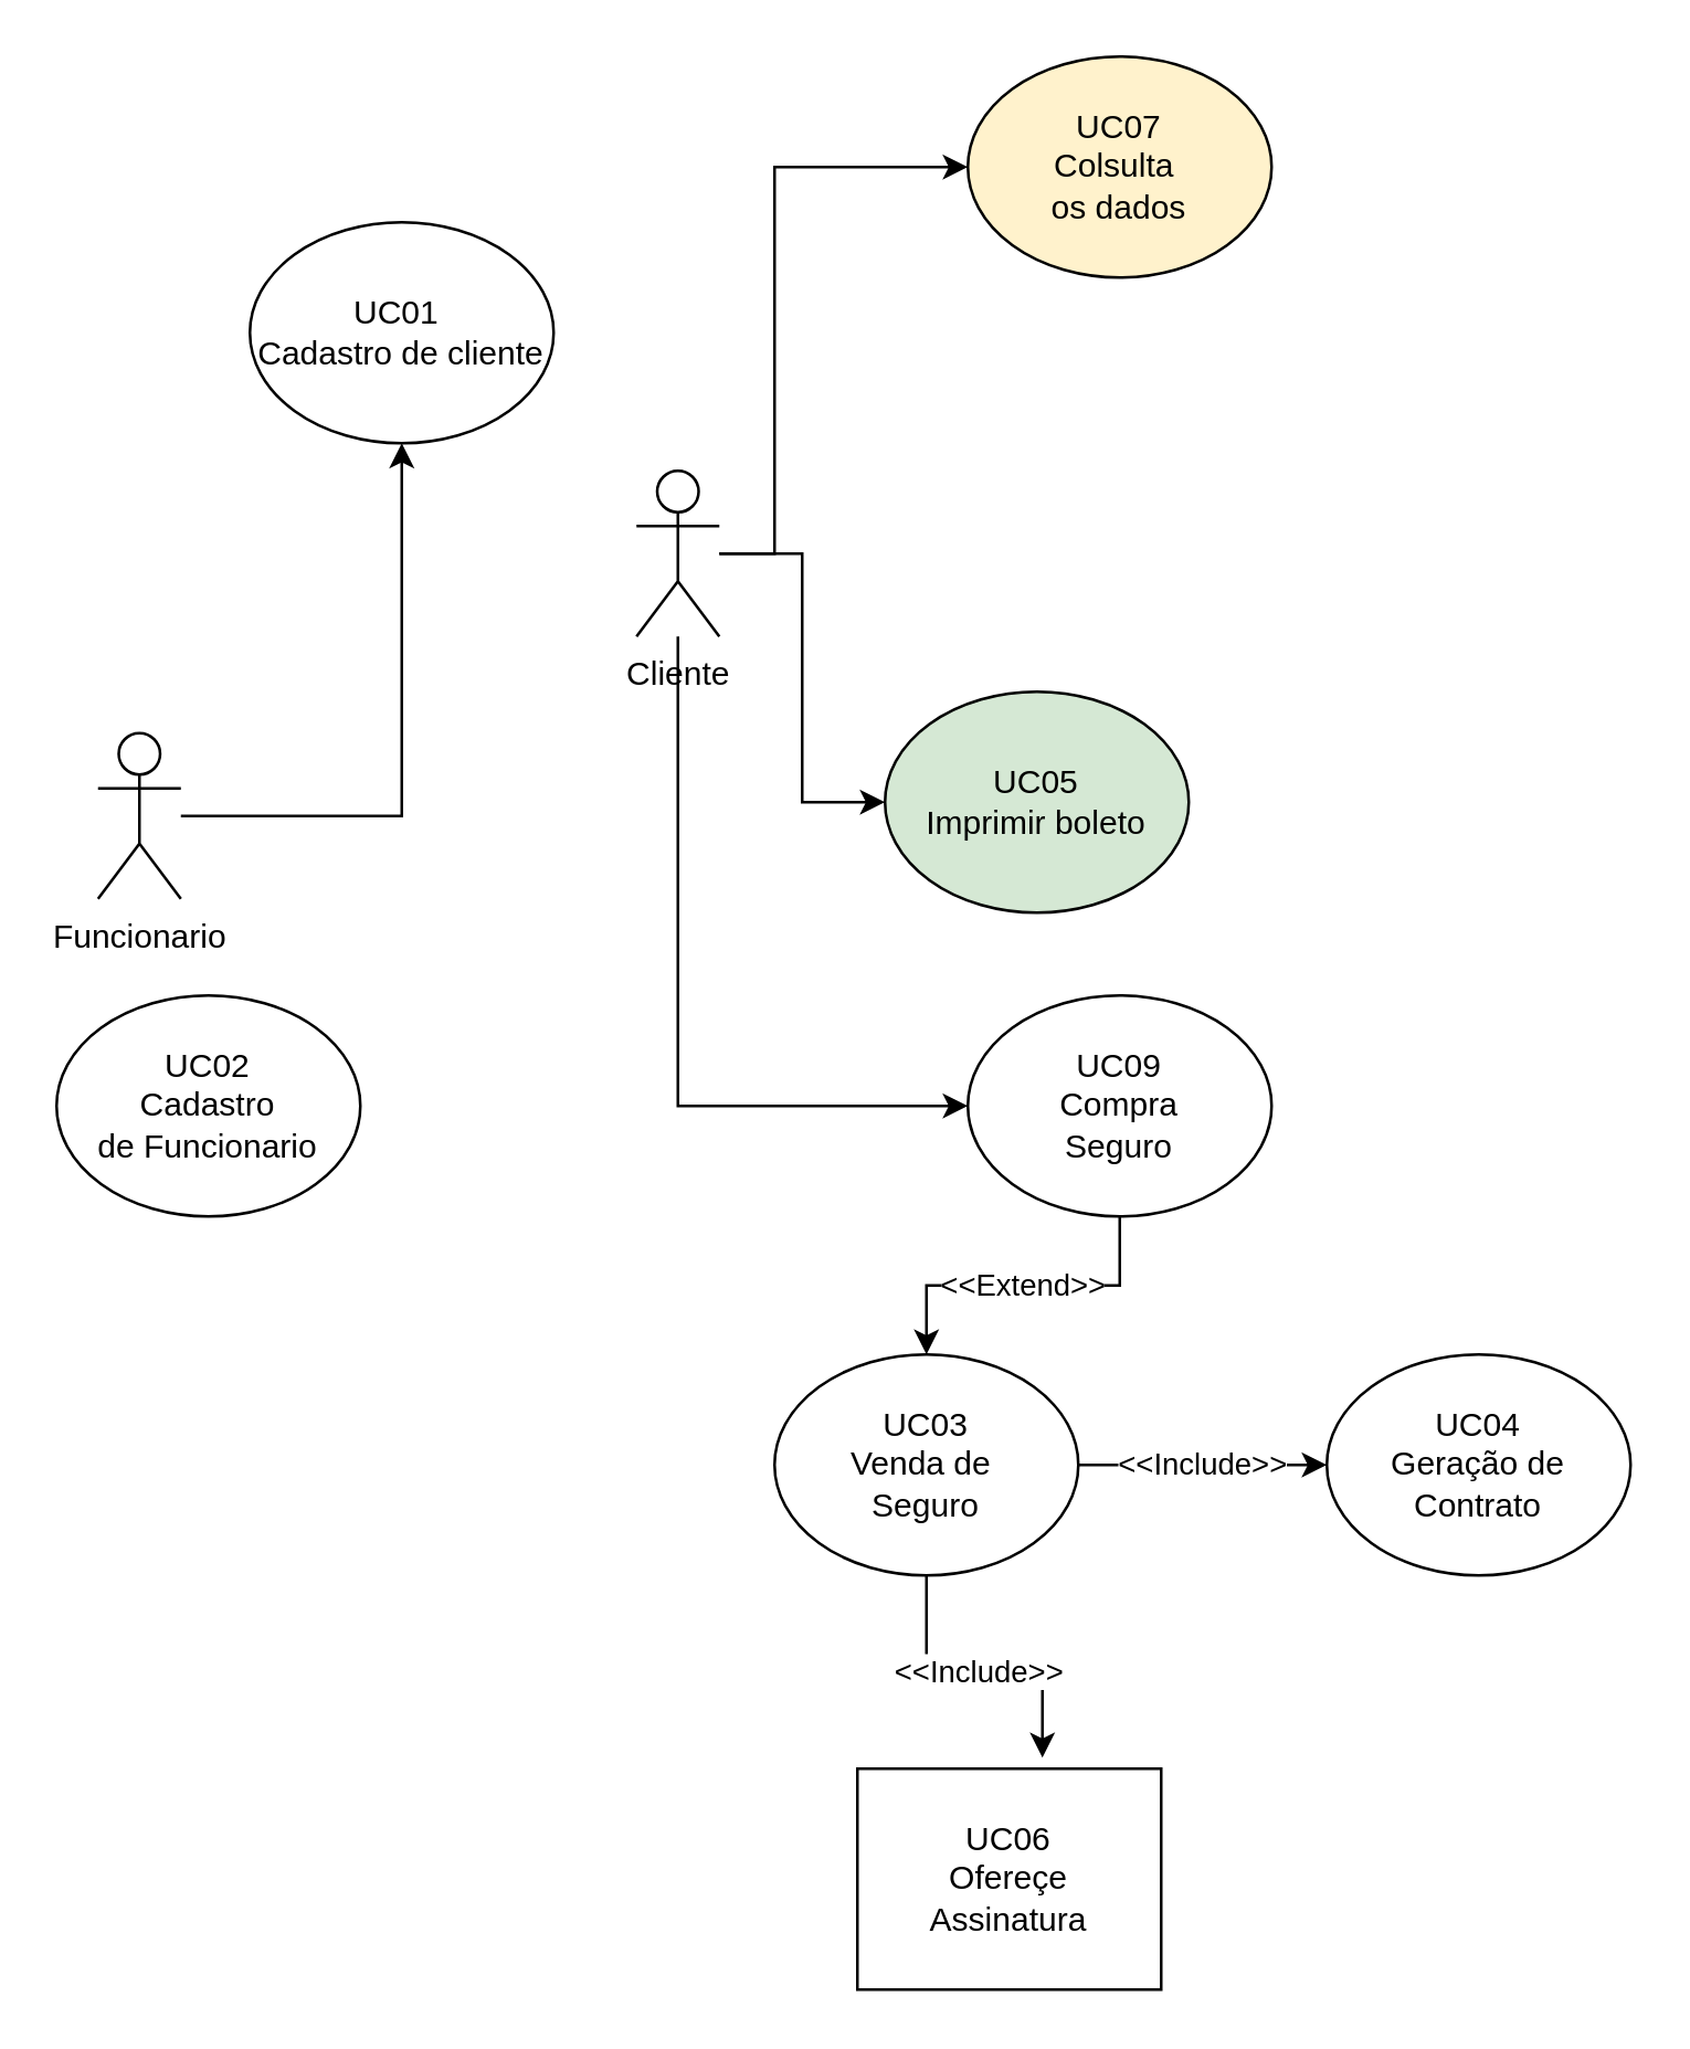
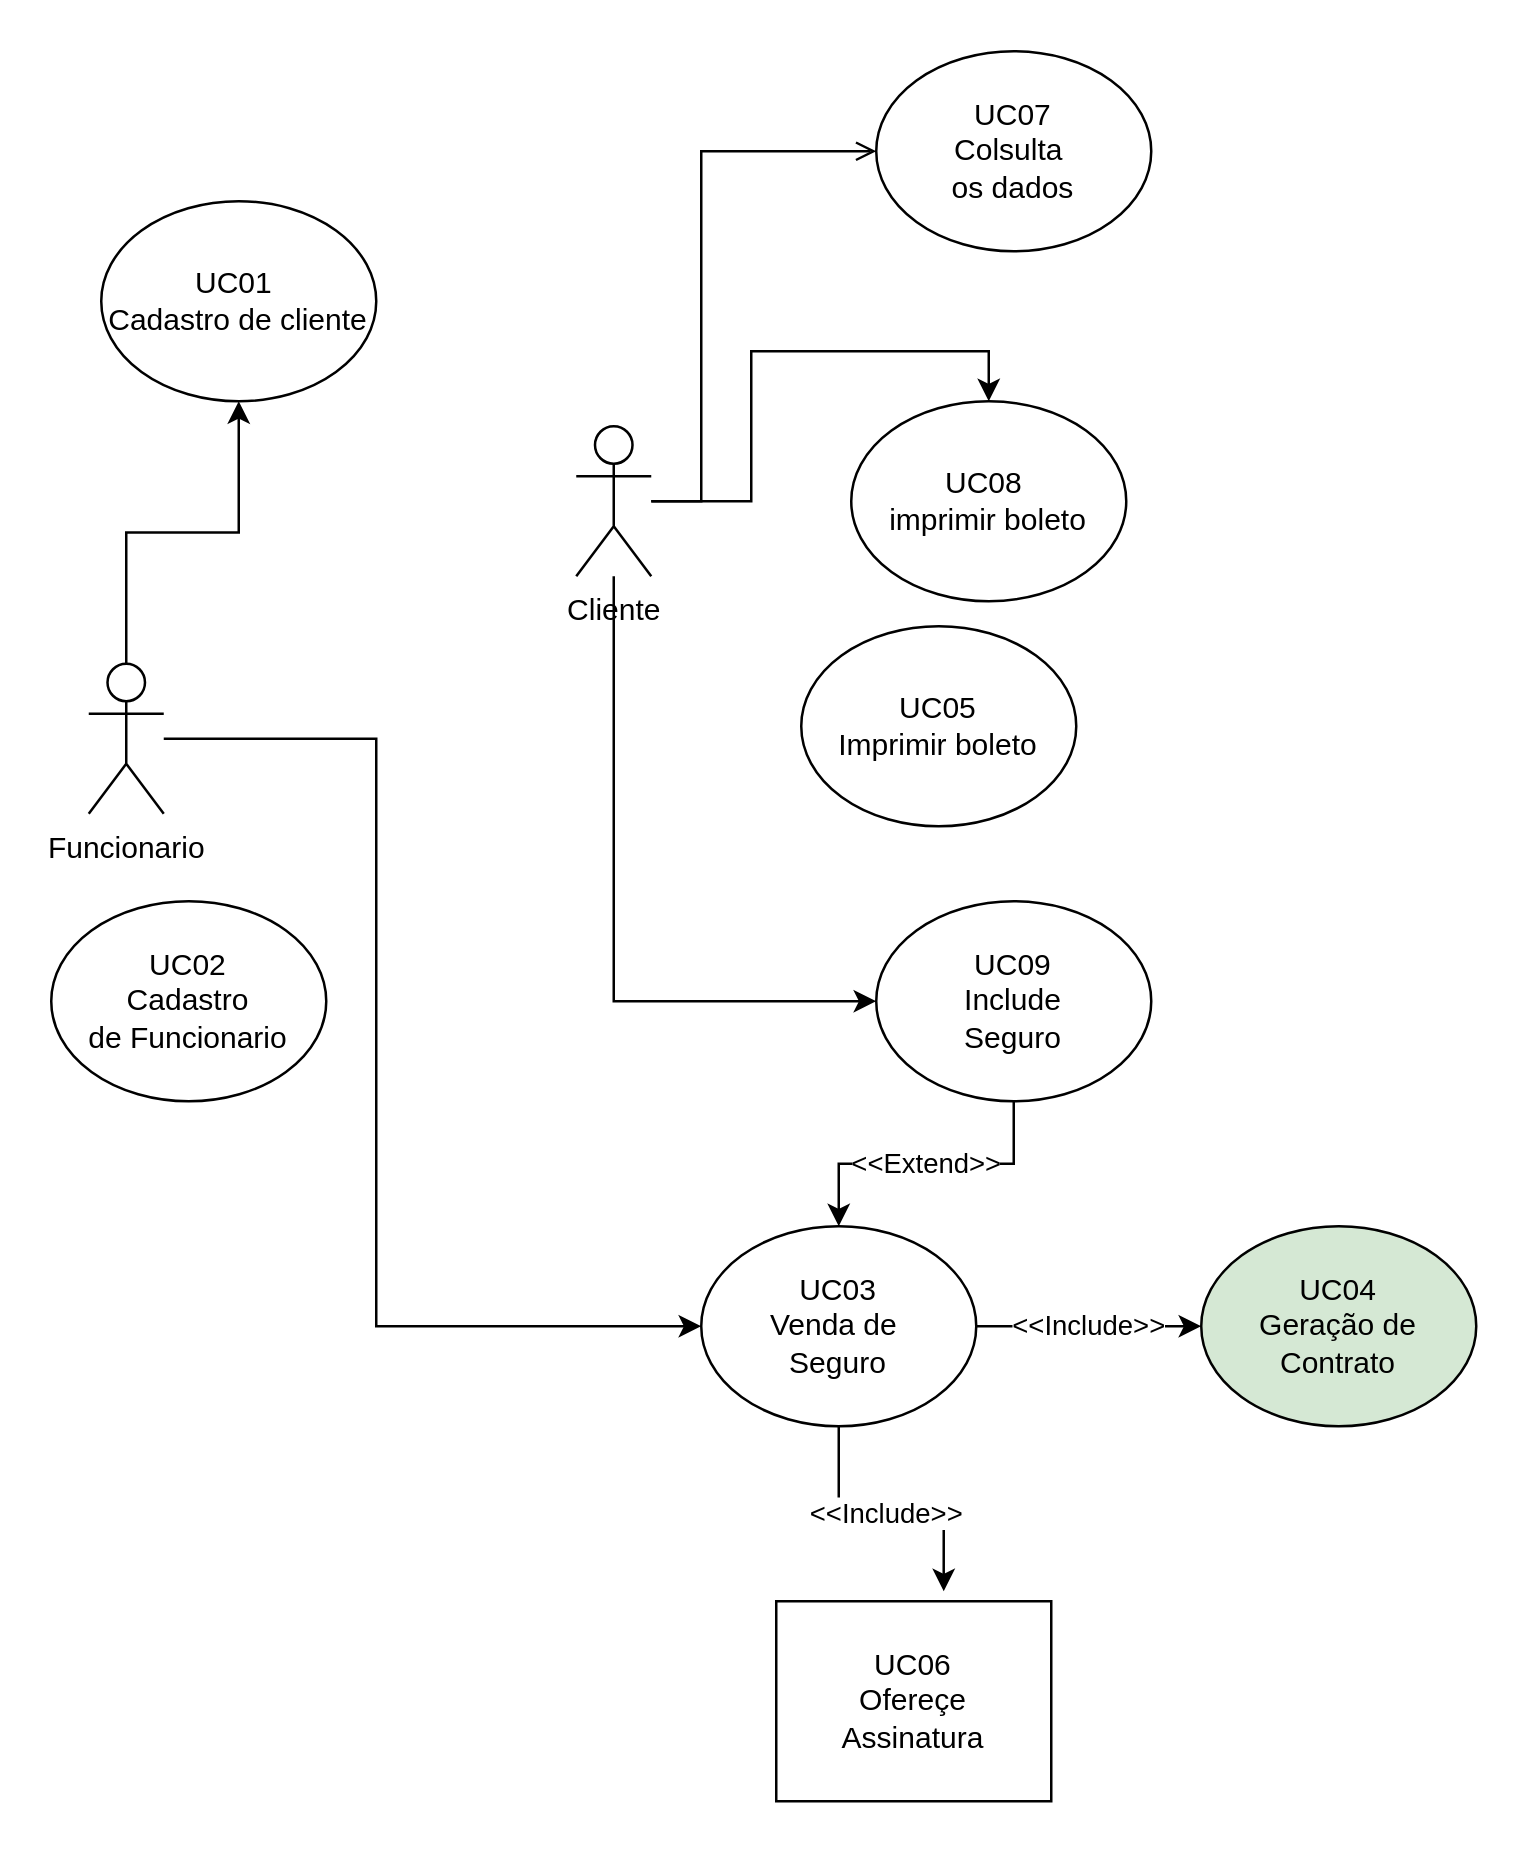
  <mxCell id="0" />
  <mxCell id="1" parent="0" />
+ <mxCell id="2" style="edgeStyle=orthogonalEdgeStyle;rounded=0;orthogonalLoop=1;jettySize=auto;html=1;" edge="1" parent="1" source="4" target="9"><mxGeometry relative="1" as="geometry"><mxPoint x="145" y="541" as="targetPoint" /><Array as="points"><mxPoint x="150" y="530" /></Array></mxGeometry></mxCell>
  <mxCell id="3" style="edgeStyle=orthogonalEdgeStyle;rounded=0;orthogonalLoop=1;jettySize=auto;html=1;entryX=0.5;entryY=1;entryDx=0;entryDy=0;" edge="1" parent="1" source="4" target="19"><mxGeometry relative="1" as="geometry" /></mxCell>
  <mxCell id="4" value="Funcionario" style="shape=umlActor;verticalLabelPosition=bottom;verticalAlign=top;html=1;outlineConnect=0;" vertex="1" parent="1"><mxGeometry x="35" y="265" width="30" height="60" as="geometry" /></mxCell>
+ <mxCell id="5" value="UC08&amp;nbsp;&lt;br&gt;imprimir boleto" style="ellipse;whiteSpace=wrap;html=1;align=center;" vertex="1" parent="1"><mxGeometry x="340" y="160" width="110" height="80" as="geometry" /></mxCell>
  <mxCell id="6" value="UC02&lt;br&gt;Cadastro&lt;br&gt;de Funcionario" style="ellipse;whiteSpace=wrap;html=1;align=center;" vertex="1" parent="1"><mxGeometry x="20" y="360" width="110" height="80" as="geometry" /></mxCell>
  <mxCell id="7" value="&amp;lt;&amp;lt;Include&amp;gt;&amp;gt;" style="edgeStyle=orthogonalEdgeStyle;rounded=0;orthogonalLoop=1;jettySize=auto;html=1;" edge="1" parent="1" source="9"><mxGeometry relative="1" as="geometry"><mxPoint x="480" y="530" as="targetPoint" /></mxGeometry></mxCell>
  <mxCell id="8" value="&amp;lt;&amp;lt;Include&amp;gt;&amp;gt;" style="edgeStyle=orthogonalEdgeStyle;rounded=0;orthogonalLoop=1;jettySize=auto;html=1;entryX=0.609;entryY=-0.05;entryDx=0;entryDy=0;entryPerimeter=0;" edge="1" parent="1" source="9" target="17"><mxGeometry relative="1" as="geometry"><mxPoint x="350" y="650" as="targetPoint" /></mxGeometry></mxCell>
  <mxCell id="9" value="UC03&lt;br&gt;Venda de&amp;nbsp;&lt;br&gt;Seguro" style="ellipse;whiteSpace=wrap;html=1;align=center;" vertex="1" parent="1"><mxGeometry x="280" y="490" width="110" height="80" as="geometry" /></mxCell>
- <mxCell id="10" value="UC04&lt;br&gt;Geração de&lt;br&gt;Contrato" style="ellipse;whiteSpace=wrap;html=1;align=center;" vertex="1" parent="1"><mxGeometry x="480" y="490" width="110" height="80" as="geometry" /></mxCell>
- <mxCell id="12" style="edgeStyle=orthogonalEdgeStyle;rounded=0;orthogonalLoop=1;jettySize=auto;html=1;entryX=0;entryY=0.5;entryDx=0;entryDy=0;" edge="1" parent="1" source="15" target="16"><mxGeometry relative="1" as="geometry"><mxPoint x="300" y="290" as="targetPoint" /></mxGeometry></mxCell>
- <mxCell id="13" style="edgeStyle=orthogonalEdgeStyle;rounded=0;orthogonalLoop=1;jettySize=auto;html=1;" edge="1" parent="1" source="15" target="18"><mxGeometry relative="1" as="geometry"><mxPoint x="250" y="80" as="targetPoint" /><Array as="points"><mxPoint x="280" y="200" /><mxPoint x="280" y="60" /></Array></mxGeometry></mxCell>
+ <mxCell id="10" value="UC04&lt;br&gt;Geração de&lt;br&gt;Contrato" style="ellipse;whiteSpace=wrap;html=1;align=center;fillColor=#d5e8d4;" vertex="1" parent="1"><mxGeometry x="480" y="490" width="110" height="80" as="geometry" /></mxCell>
+ <mxCell id="11" style="edgeStyle=orthogonalEdgeStyle;rounded=0;orthogonalLoop=1;jettySize=auto;html=1;entryX=0.5;entryY=0;entryDx=0;entryDy=0;" edge="1" parent="1" source="15" target="5"><mxGeometry relative="1" as="geometry" /></mxCell>
+ <mxCell id="13" style="edgeStyle=orthogonalEdgeStyle;rounded=0;orthogonalLoop=1;jettySize=auto;html=1;endArrow=open;" edge="1" parent="1" source="15" target="18"><mxGeometry relative="1" as="geometry"><mxPoint x="250" y="80" as="targetPoint" /><Array as="points"><mxPoint x="280" y="200" /><mxPoint x="280" y="60" /></Array></mxGeometry></mxCell>
  <mxCell id="14" style="edgeStyle=orthogonalEdgeStyle;rounded=0;orthogonalLoop=1;jettySize=auto;html=1;" edge="1" parent="1" source="15" target="21"><mxGeometry relative="1" as="geometry"><Array as="points"><mxPoint x="245" y="400" /><mxPoint x="385" y="400" /></Array></mxGeometry></mxCell>
  <mxCell id="15" value="Cliente" style="shape=umlActor;verticalLabelPosition=bottom;verticalAlign=top;html=1;outlineConnect=0;" vertex="1" parent="1"><mxGeometry x="230" y="170" width="30" height="60" as="geometry" /></mxCell>
- <mxCell id="16" value="UC05&lt;br&gt;Imprimir boleto" style="ellipse;whiteSpace=wrap;html=1;align=center;fillColor=#d5e8d4;" vertex="1" parent="1"><mxGeometry x="320" y="250" width="110" height="80" as="geometry" /></mxCell>
+ <mxCell id="16" value="UC05&lt;br&gt;Imprimir boleto" style="ellipse;whiteSpace=wrap;html=1;align=center;" vertex="1" parent="1"><mxGeometry x="320" y="250" width="110" height="80" as="geometry" /></mxCell>
  <mxCell id="17" value="UC06&lt;br&gt;Ofereçe&lt;br&gt;Assinatura" style="whiteSpace=wrap;html=1;align=center;rounded=0;" vertex="1" parent="1"><mxGeometry x="310" y="640" width="110" height="80" as="geometry" /></mxCell>
- <mxCell id="18" value="UC07&lt;br&gt;Colsulta&amp;nbsp;&lt;br&gt;os dados" style="ellipse;whiteSpace=wrap;html=1;align=center;fillColor=#fff2cc;" vertex="1" parent="1"><mxGeometry x="350" y="20" width="110" height="80" as="geometry" /></mxCell>
- <mxCell id="19" value="UC01&amp;nbsp;&lt;br&gt;Cadastro de cliente" style="ellipse;whiteSpace=wrap;html=1;align=center;" vertex="1" parent="1"><mxGeometry x="90" y="80" width="110" height="80" as="geometry" /></mxCell>
+ <mxCell id="18" value="UC07&lt;br&gt;Colsulta&amp;nbsp;&lt;br&gt;os dados" style="ellipse;whiteSpace=wrap;html=1;align=center;" vertex="1" parent="1"><mxGeometry x="350" y="20" width="110" height="80" as="geometry" /></mxCell>
+ <mxCell id="19" value="UC01&amp;nbsp;&lt;br&gt;Cadastro de cliente" style="ellipse;whiteSpace=wrap;html=1;align=center;" vertex="1" parent="1"><mxGeometry x="40" y="80" width="110" height="80" as="geometry" /></mxCell>
  <mxCell id="20" value="&amp;lt;&amp;lt;Extend&amp;gt;&amp;gt;" style="edgeStyle=orthogonalEdgeStyle;rounded=0;orthogonalLoop=1;jettySize=auto;html=1;entryX=0.5;entryY=0;entryDx=0;entryDy=0;" edge="1" parent="1" source="21" target="9"><mxGeometry relative="1" as="geometry" /></mxCell>
- <mxCell id="21" value="UC09&lt;br&gt;Compra&lt;br&gt;Seguro" style="ellipse;whiteSpace=wrap;html=1;align=center;" vertex="1" parent="1"><mxGeometry x="350" y="360" width="110" height="80" as="geometry" /></mxCell>
+ <mxCell id="21" value="UC09&lt;br&gt;Include&lt;br&gt;Seguro" style="ellipse;whiteSpace=wrap;html=1;align=center;" vertex="1" parent="1"><mxGeometry x="350" y="360" width="110" height="80" as="geometry" /></mxCell>
